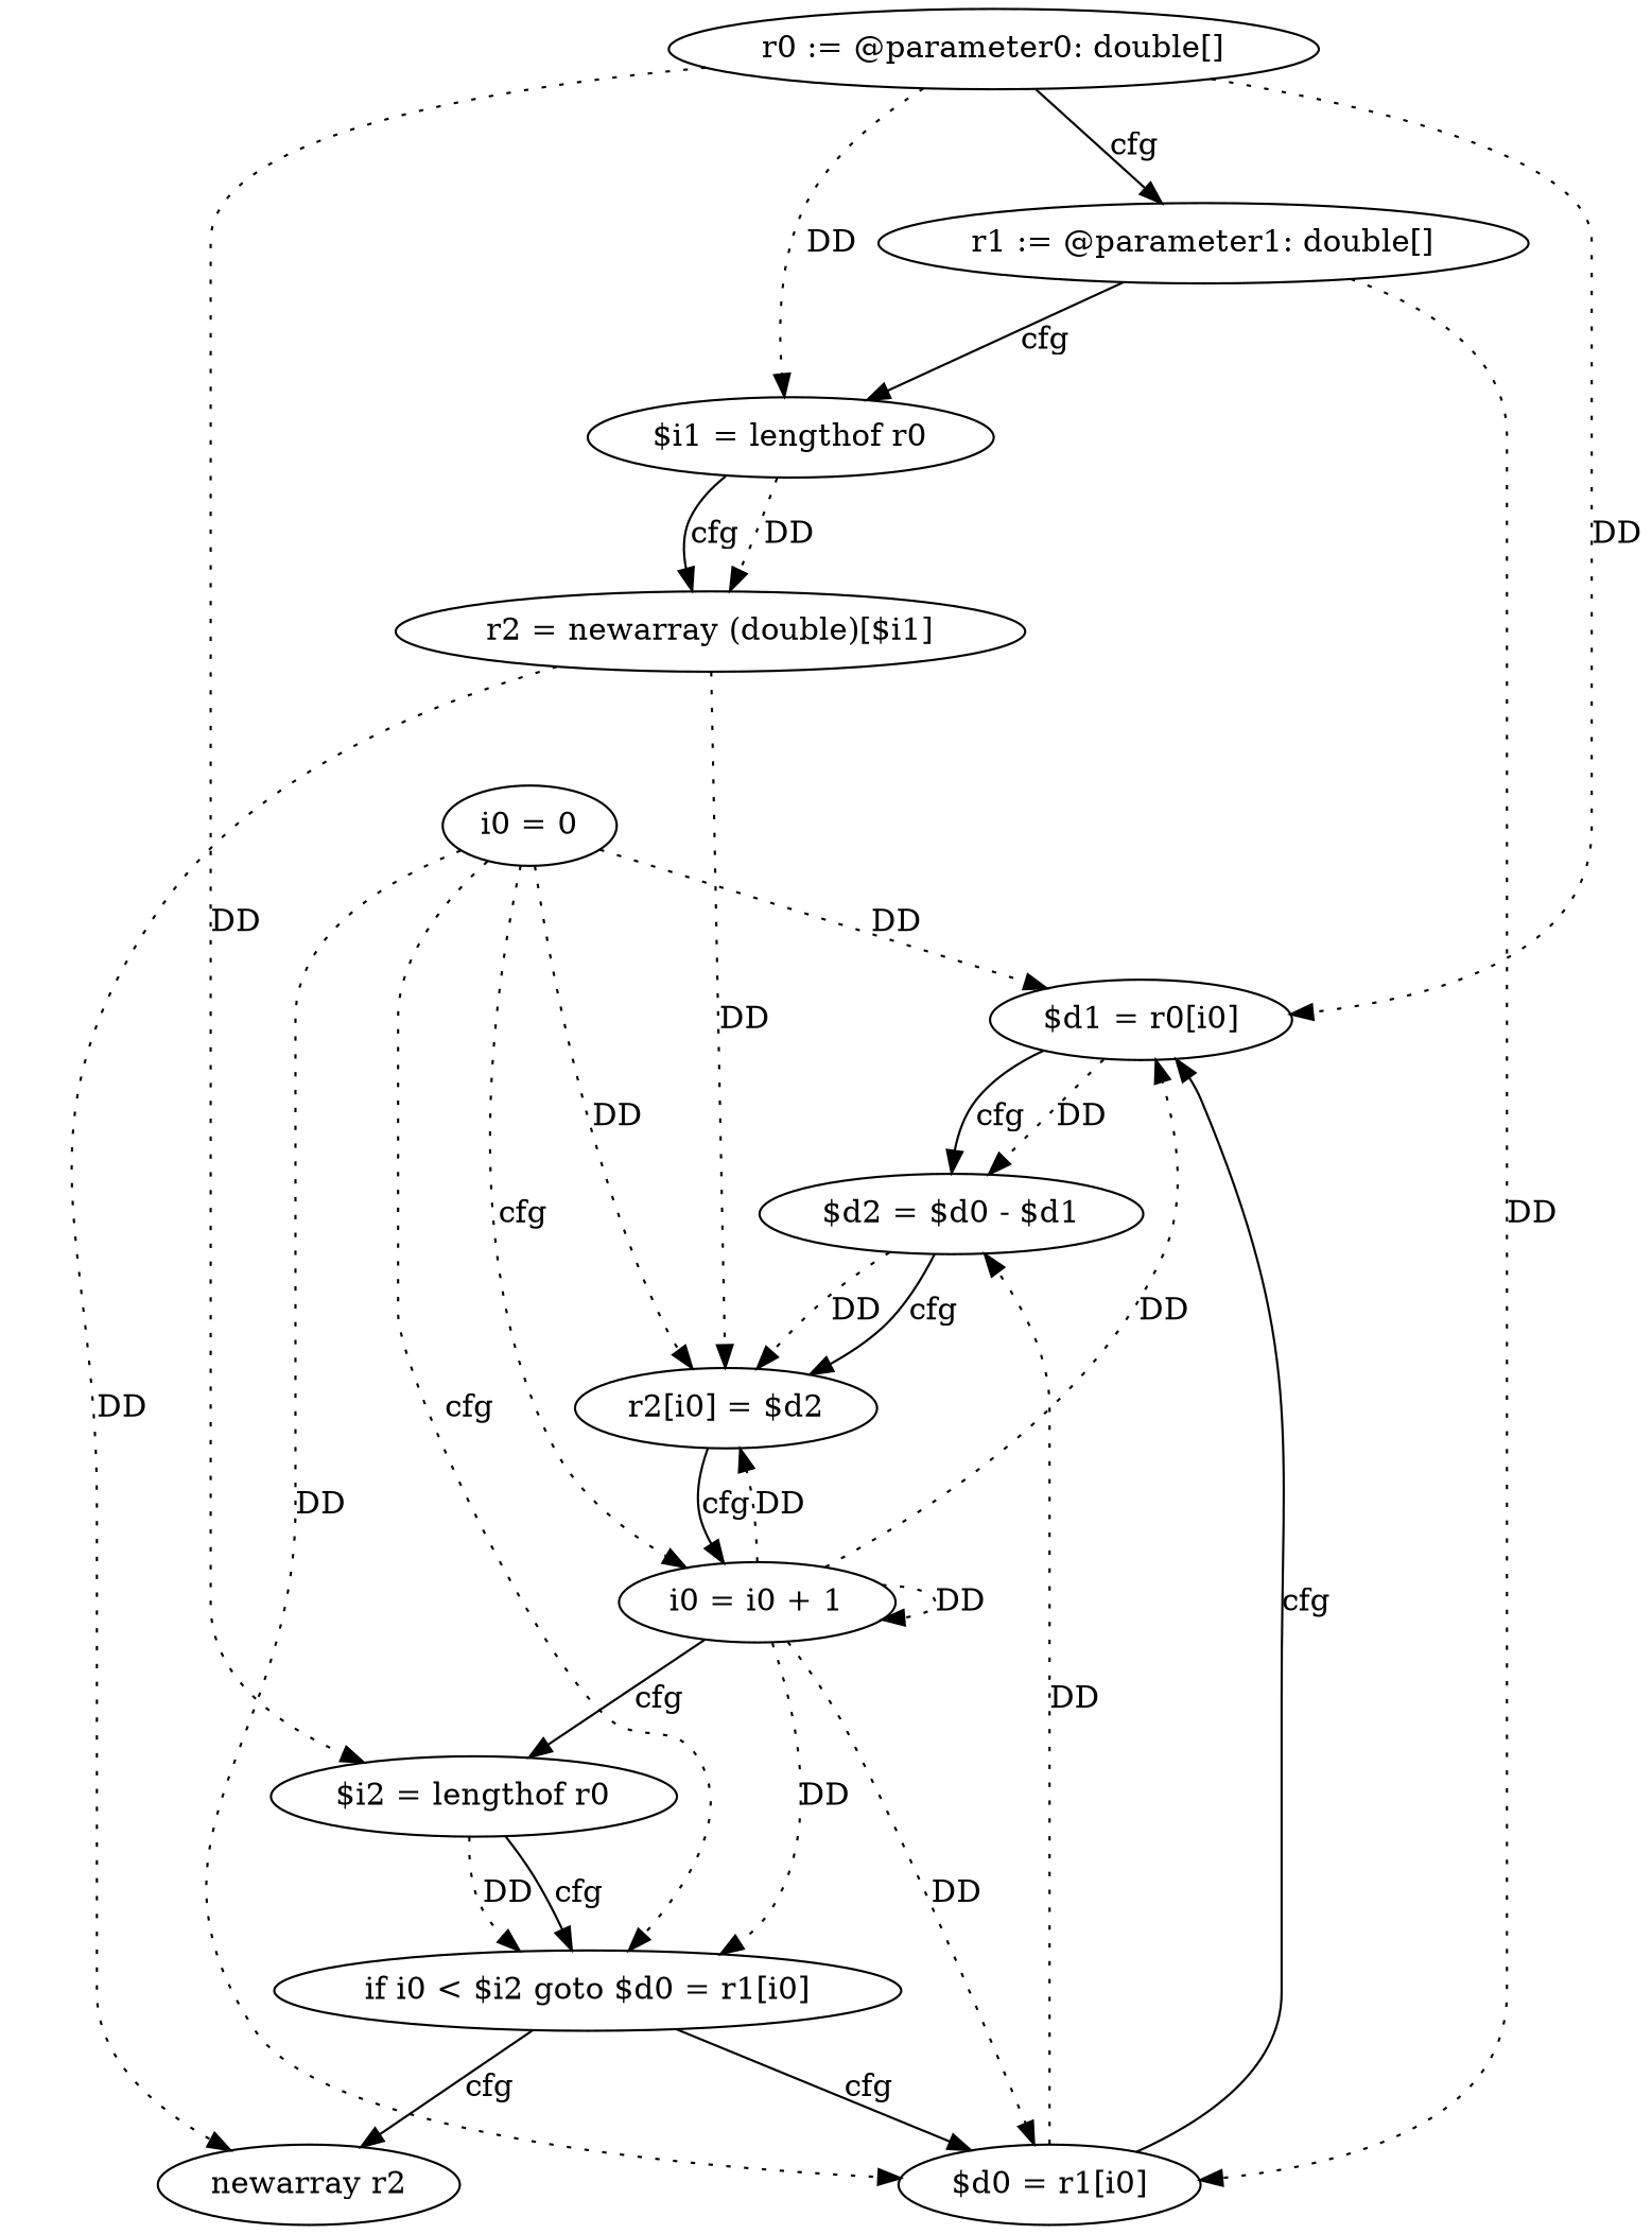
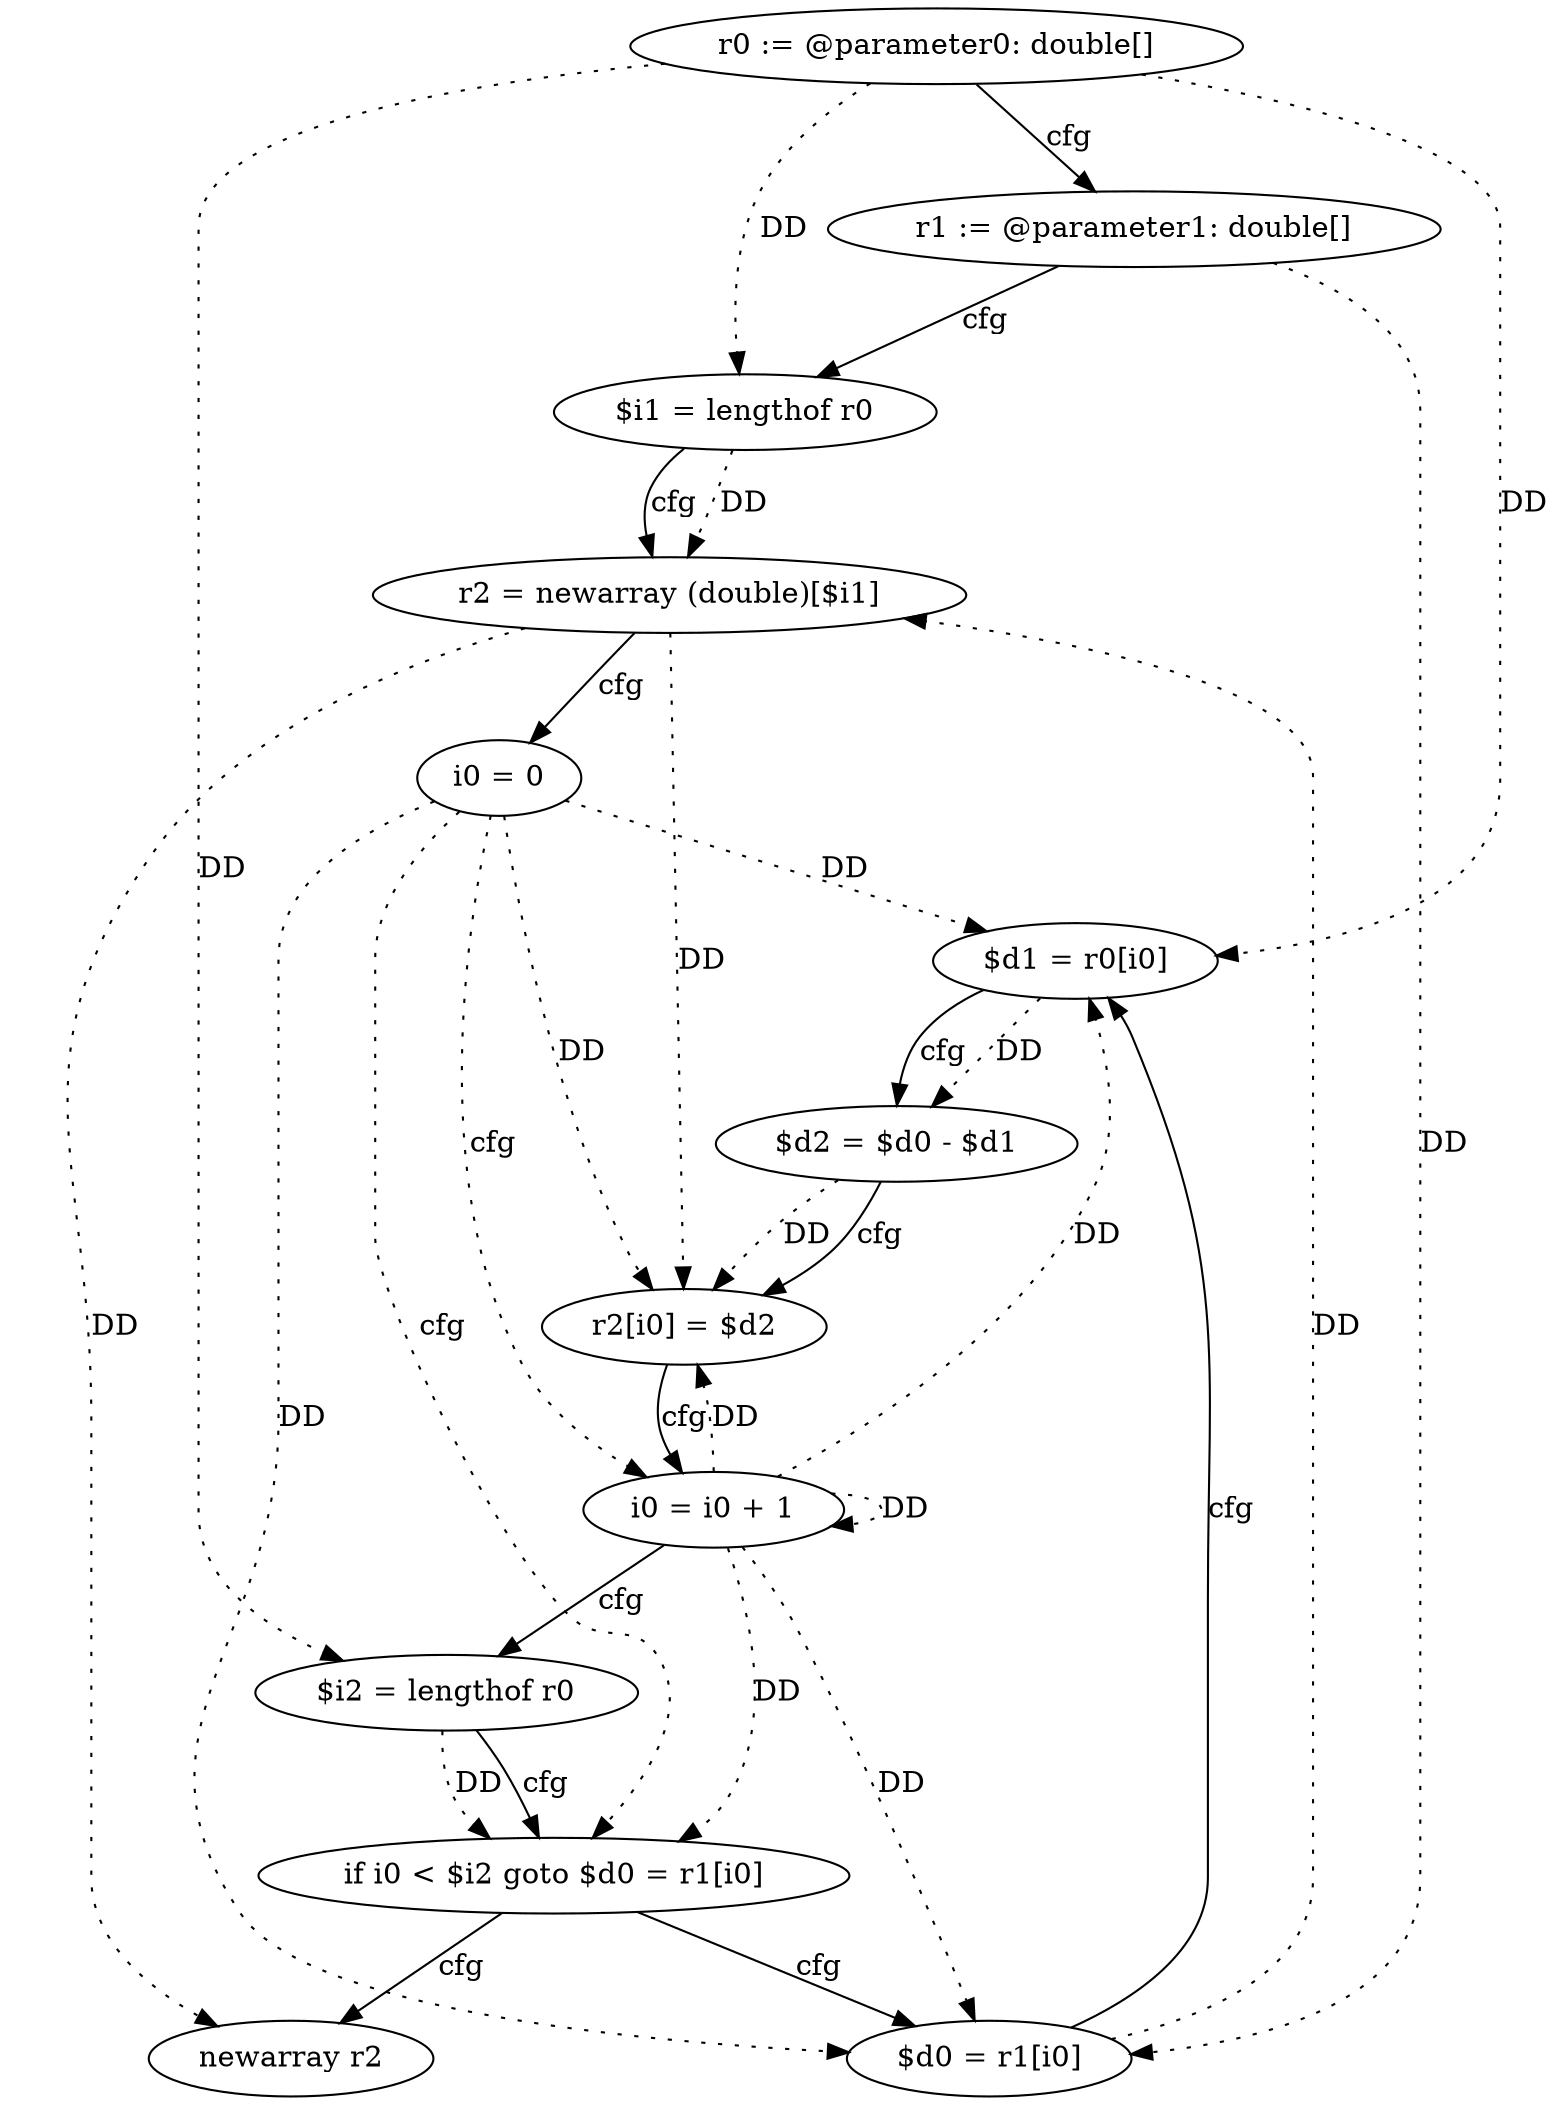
  digraph {
    edge [style=dotted]
    n1 [label="r0 := @parameter0: double[]"]
    n2 [label="r1 := @parameter1: double[]"]
    n3 [label="$i1 = lengthof r0"]
    n4 [label="$d1 = r0[i0]"]
    n5 [label="$i2 = lengthof r0"]
    n6 [label="$d0 = r1[i0]"]
    n7 [label="r2 = newarray (double)[$i1]"]
    n8 [label="$d2 = $d0 - $d1"]
    n9 [label="if i0 < $i2 goto $d0 = r1[i0]"]
    n10 [label="i0 = 0"]
    n11 [label="r2[i0] = $d2"]
    n12 [label="newarray r2"]
    n13 [label="i0 = i0 + 1"]
    n1 -> n2 [label=cfg style=""]
    n1 -> n3 [label=DD]
    n1 -> n4 [label=DD]
    n1 -> n5 [label=DD]
    n2 -> n3 [label=cfg style=""]
    n2 -> n6 [label=DD]
    n3 -> n7 [label=DD]
    n3 -> n7 [label=cfg style=""]
    n4 -> n8 [label=DD]
    n4 -> n8 [label=cfg style=""]
    n5 -> n9 [label=DD]
    n5 -> n9 [label=cfg style=""]
    n6 -> n4 [label=cfg style=""]
-   n6 -> n8 [label=DD]
+   n6 -> n7 [label=DD]
+   n7 -> n10 [label=cfg style=""]
    n7 -> n11 [label=DD]
    n7 -> n12 [label=DD]
    n8 -> n11 [label=DD]
    n8 -> n11 [label=cfg style=""]
    n9 -> n6 [label=cfg style=""]
    n9 -> n12 [label=cfg style=""]
    n10 -> n4 [label=DD]
    n10 -> n6 [label=DD]
    n10 -> n9 [label=cfg]
    n10 -> n11 [label=DD]
    n10 -> n13 [label=cfg]
    n11 -> n13 [label=cfg style=""]
    n13 -> n4 [label=DD]
    n13 -> n5 [label=cfg style=""]
    n13 -> n6 [label=DD]
    n13 -> n9 [label=DD]
    n13 -> n11 [label=DD]
    n13 -> n13 [label=DD]
  }
